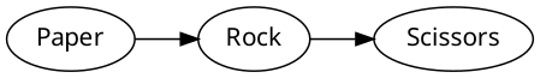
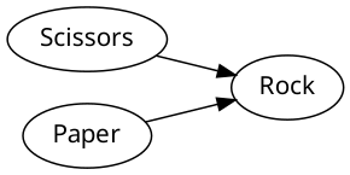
  digraph {
    rankdir=LR
    node [fontname=Symbol]
    Rock
    Scissors
    Paper
-   Rock -> Scissors
+   Scissors -> Rock
    Paper -> Rock
  }
